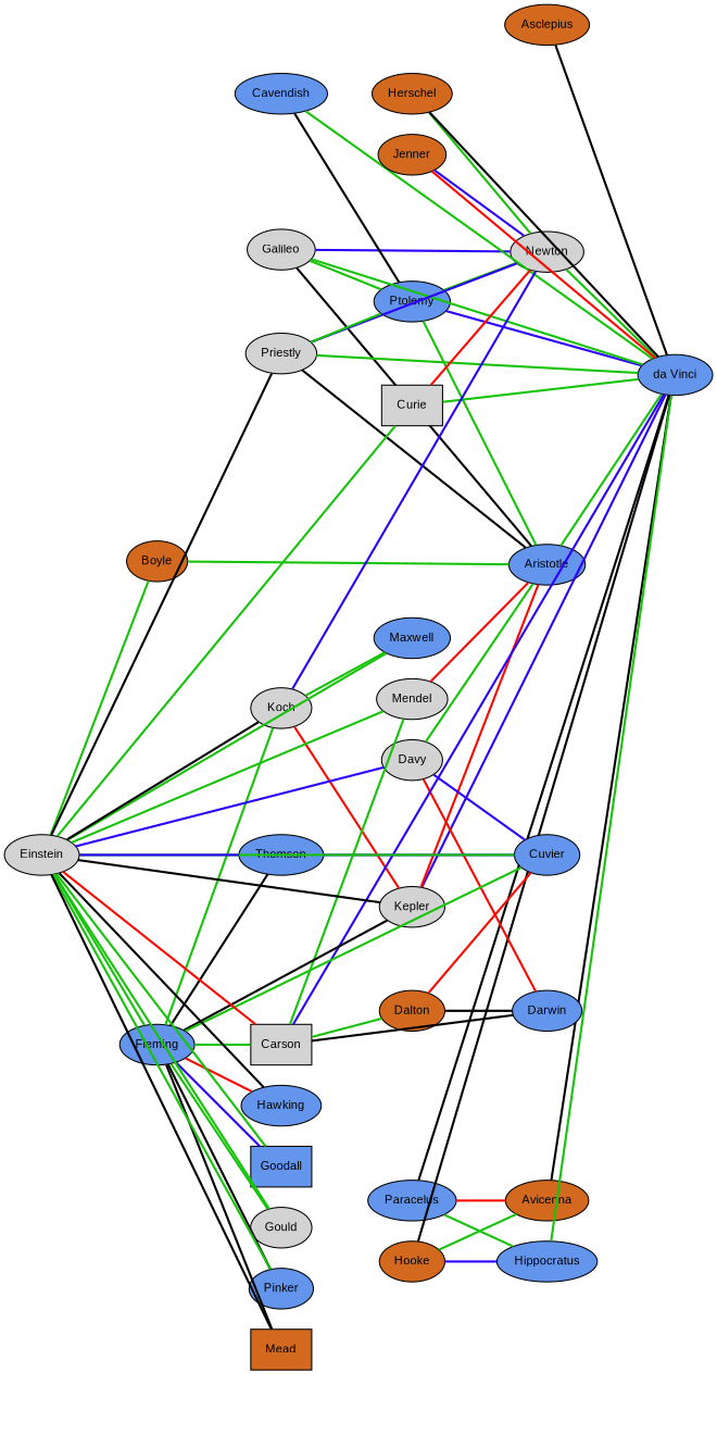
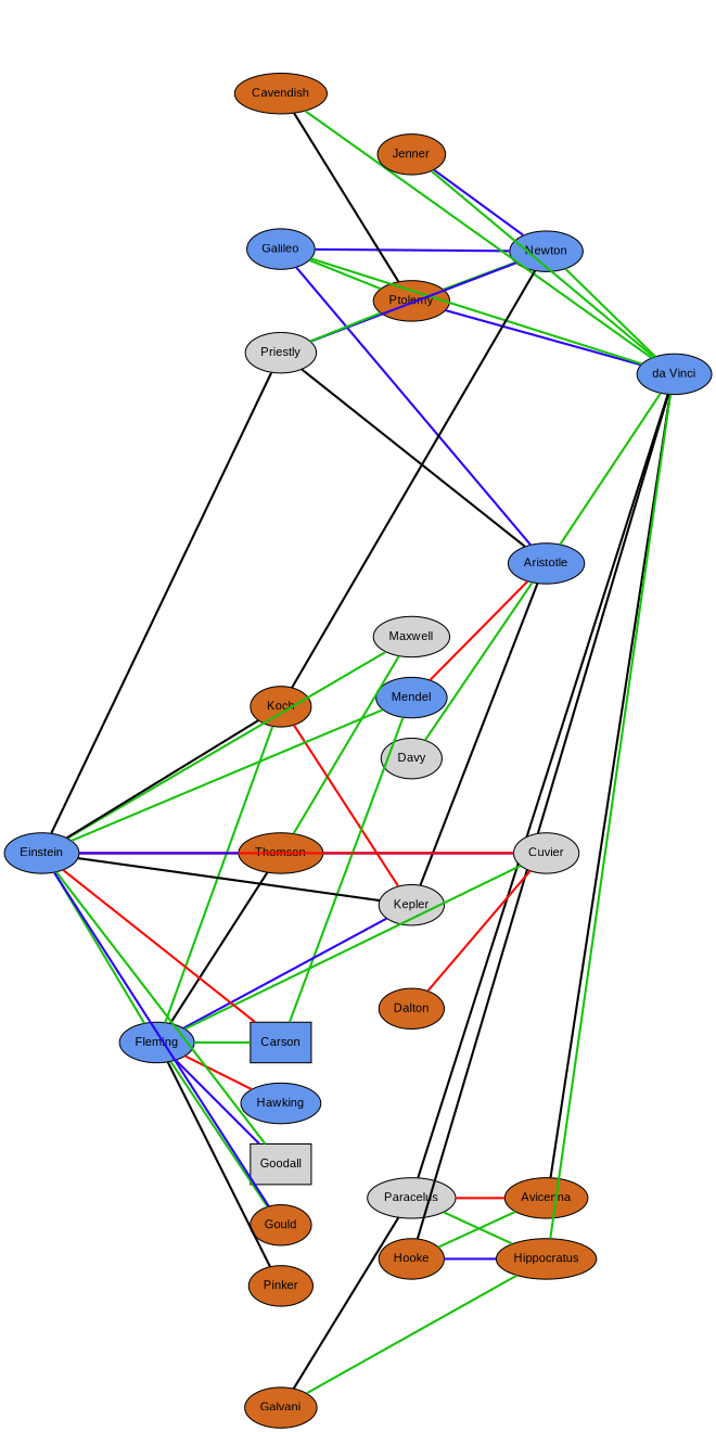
  graph {
    rankdir=LR
    splines=line
    node [fillcolor=cornflowerblue fontname=Arial fontsize=11 style=filled]
    edge [arrowhead=none color="#17c30a" penwidth=2]
-   n1 [fillcolor=lightgrey label=Newton]
+   n1 [label=Newton]
    n2 [label="da Vinci"]
    n3 [label=Aristotle]
-   n4 [label=Ptolemy]
+   n4 [fillcolor=chocolate label=Ptolemy]
    n5 [fillcolor=chocolate label=Avicenna]
-   n6 [label=Hippocratus]
-   n7 [label=Paracelus]
-   n8 [fillcolor=lightgrey label=Galileo]
+   n6 [fillcolor=chocolate label=Hippocratus]
+   n7 [fillcolor=lightgrey label=Paracelus]
+   n8 [label=Galileo]
    n9 [label=Kepler fillcolor=""]
-   n10 [fillcolor=chocolate label=Boyle]
    n11 [fillcolor=chocolate label=Hooke]
-   n12 [fillcolor=chocolate label=Asclepius]
-   n13 [label=Cavendish]
+   n13 [fillcolor=chocolate label=Cavendish]
    n14 [label=Priestly fillcolor=""]
-   n16 [fillcolor=chocolate label=Herschel]
-   n17 [label=Curie shape=rectangle fillcolor=""]
+   n15 [fillcolor=chocolate label=Galvani]
    n18 [fillcolor=chocolate label=Jenner]
    n19 [fillcolor=chocolate label=Dalton]
-   n20 [label=Cuvier]
-   n21 [label=Darwin]
+   n20 [fillcolor=lightgrey label=Cuvier]
    n22 [label=Davy fillcolor=""]
-   n23 [fillcolor=lightgrey label=Mendel]
-   n24 [label=Thomson]
-   n25 [label=Maxwell]
-   n26 [label=Koch fillcolor=""]
-   n27 [fillcolor=lightgrey label=Carson shape=rectangle]
+   n23 [label=Mendel]
+   n24 [fillcolor=chocolate label=Thomson]
+   n25 [label=Maxwell fillcolor=""]
+   n26 [label=Koch fillcolor=chocolate]
+   n27 [label=Carson shape=rectangle]
    n28 [label=Fleming]
    n29 [label=Hawking]
-   n30 [label=Goodall shape=rectangle]
-   n31 [label=Gould fillcolor=""]
-   n32 [label=Pinker]
-   n33 [fillcolor=chocolate label=Mead shape=rectangle]
-   n34 [fillcolor=lightgrey label=Einstein]
+   n30 [label=Goodall shape=rectangle fillcolor=""]
+   n31 [label=Gould fillcolor=chocolate]
+   n32 [fillcolor=chocolate label=Pinker]
+   n34 [label=Einstein]
    n1 -- n2
    n3 -- n2
    n4 -- n1
    n4 -- n2 [color="#2B00FC"]
-   n4 -- n3
    n5 -- n2 [color=""]
    n6 -- n2
    n7 -- n2 [color=""]
    n7 -- n5 [color="#FC0800"]
    n7 -- n6
    n8 -- n1 [color="#2B00FC"]
    n8 -- n2
-   n8 -- n3 [color=""]
+   n8 -- n3 [color="#2B00FC"]
    n8 -- n4
-   n9 -- n2 [color="#2B00FC"]
-   n9 -- n3 [color="#FC0800"]
-   n10 -- n3
+   n9 -- n3 [color=""]
    n11 -- n2 [color=""]
    n11 -- n5
    n11 -- n6 [color="#2B00FC"]
-   n12 -- n2 [color=""]
    n13 -- n2
    n13 -- n4 [color=""]
    n14 -- n1 [color="#2B00FC"]
-   n14 -- n2
    n14 -- n3 [color=""]
    n14 -- n4
-   n16 -- n1
-   n16 -- n2 [color=""]
-   n17 -- n1 [color="#FC0800"]
-   n17 -- n2
+   n15 -- n6
+   n15 -- n7 [color=""]
    n18 -- n1 [color="#2B00FC"]
-   n18 -- n2 [color="#FC0800"]
+   n18 -- n2
    n19 -- n20 [color="#FC0800"]
-   n19 -- n21 [color=""]
    n22 -- n3
-   n22 -- n20 [color="#2B00FC"]
-   n22 -- n21 [color="#FC0800"]
    n23 -- n3 [color="#FC0800"]
    n24 -- n20 [color="#2B00FC"]
-   n26 -- n25
-   n26 -- n1 [color="#2B00FC"]
+   n24 -- n25
+   n26 -- n1 [color=""]
    n26 -- n9 [color="#FC0800"]
-   n27 -- n2 [color="#2B00FC"]
-   n27 -- n19
-   n27 -- n21 [color=""]
    n27 -- n23
-   n28 -- n9 [color=""]
+   n28 -- n9 [color="#2B00FC"]
    n28 -- n20
    n28 -- n24 [color=""]
    n28 -- n26
    n28 -- n27
    n28 -- n29 [color="#FC0800"]
    n28 -- n30 [color="#2B00FC"]
    n28 -- n31
    n28 -- n32 [color=""]
-   n28 -- n33 [color=""]
    n34 -- n9 [color=""]
-   n34 -- n10
    n34 -- n14 [color=""]
-   n34 -- n17
-   n34 -- n20
-   n34 -- n22 [color="#2B00FC"]
+   n34 -- n20 [color="#FC0800"]
    n34 -- n23
    n34 -- n24 [color="#2B00FC"]
    n34 -- n25
    n34 -- n26 [color=""]
    n34 -- n27 [color="#FC0800"]
    n34 -- n28
-   n34 -- n29 [color=""]
    n34 -- n30
-   n34 -- n31
-   n34 -- n32
-   n34 -- n33 [color=""]
+   n34 -- n31 [color="#2B00FC"]
  }
